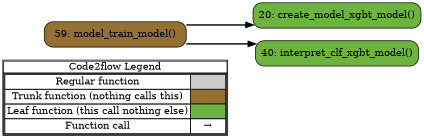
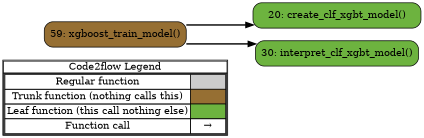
  digraph {
    concentrate=true
    rankdir=LR
    splines=ortho
    node [shape=rect fillcolor="#6db33f" style="rounded,filled"]
    edge [color="#000000" penwidth=2]
    n1 [label=<         <table cellspacing="0" cellpadding="0" border="1"><tr><td>Code2flow Legend</td></tr><tr><td>         <table cellspacing="0">         <tr><td>Regular function</td><td width="50px" bgcolor='#cccccc'></td></tr>         <tr><td>Trunk function (nothing calls this)</td><td bgcolor='#966F33'></td></tr>         <tr><td>Leaf function (this call nothing else)</td><td bgcolor='#6db33f'></td></tr>         <tr><td>Function call</td><td><font color='black'>&#8594;</font></td></tr>         </table></td></tr></table>         > margin=0 shape=none fillcolor="" style=""]
-   n2 [label="20: create_model_xgbt_model()"]
-   n3 [label="40: interpret_clf_xgbt_model()"]
-   n4 [fillcolor="#966F33" label="59: model_train_model()"]
+   n2 [label="20: create_clf_xgbt_model()"]
+   n3 [label="30: interpret_clf_xgbt_model()"]
+   n4 [fillcolor="#966F33" label="59: xgboost_train_model()"]
    subgraph sub_1 {
      label=legend
      rank=min
      n1
    }
    subgraph sub_2 {
      label="File: xgboost_train_model"
      style=dotted
      n2
      n3
      n4
    }
    n4 -> n2
    n4 -> n3
  }
